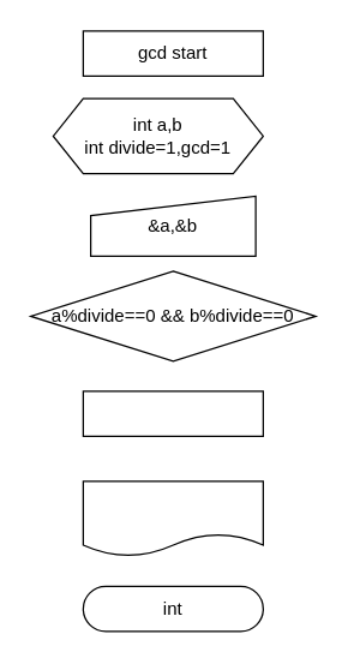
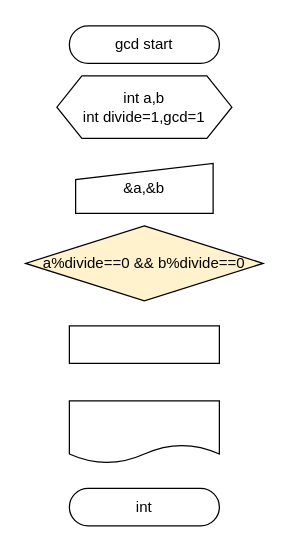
  <mxCell id="0" />
  <mxCell id="1" parent="0" />
- <mxCell id="2" value="gcd start" style="whiteSpace=wrap;html=1;arcSize=50;rounded=0;" vertex="1" parent="1"><mxGeometry x="55" y="20" width="120" height="30" as="geometry" /></mxCell>
- <mxCell id="3" value="int a,b&lt;br&gt;int divide=1,gcd=1" style="shape=hexagon;perimeter=hexagonPerimeter2;whiteSpace=wrap;html=1;fixedSize=1;" vertex="1" parent="1"><mxGeometry x="35" y="65" width="140" height="50" as="geometry" /></mxCell>
+ <mxCell id="2" value="gcd start" style="rounded=1;whiteSpace=wrap;html=1;arcSize=50;" vertex="1" parent="1"><mxGeometry x="55" y="20" width="120" height="30" as="geometry" /></mxCell>
+ <mxCell id="3" value="int a,b&lt;br&gt;int divide=1,gcd=1" style="shape=hexagon;perimeter=hexagonPerimeter2;whiteSpace=wrap;html=1;fixedSize=1;" vertex="1" parent="1"><mxGeometry x="45" y="60" width="140" height="50" as="geometry" /></mxCell>
  <mxCell id="4" value="&amp;amp;a,&amp;amp;b" style="shape=manualInput;whiteSpace=wrap;html=1;size=13;" vertex="1" parent="1"><mxGeometry x="60" y="130" width="110" height="40" as="geometry" /></mxCell>
- <mxCell id="5" value="a%divide==0 &amp;amp;&amp;amp; b%divide==0" style="rhombus;whiteSpace=wrap;html=1;shadow=0;rounded=0;" vertex="1" parent="1"><mxGeometry x="20" y="180" width="190" height="60" as="geometry" /></mxCell>
+ <mxCell id="5" value="a%divide==0 &amp;amp;&amp;amp; b%divide==0" style="rhombus;whiteSpace=wrap;html=1;shadow=0;rounded=0;fillColor=#fff2cc;" vertex="1" parent="1"><mxGeometry x="20" y="180" width="190" height="60" as="geometry" /></mxCell>
  <mxCell id="6" value="" style="rounded=0;whiteSpace=wrap;html=1;" vertex="1" parent="1"><mxGeometry x="55" y="260" width="120" height="30" as="geometry" /></mxCell>
  <mxCell id="7" value="" style="shape=document;whiteSpace=wrap;html=1;boundedLbl=1;" vertex="1" parent="1"><mxGeometry x="55" y="320" width="120" height="50" as="geometry" /></mxCell>
  <mxCell id="8" value="int" style="rounded=1;whiteSpace=wrap;html=1;arcSize=50;" vertex="1" parent="1"><mxGeometry x="55" y="390" width="120" height="30" as="geometry" /></mxCell>
